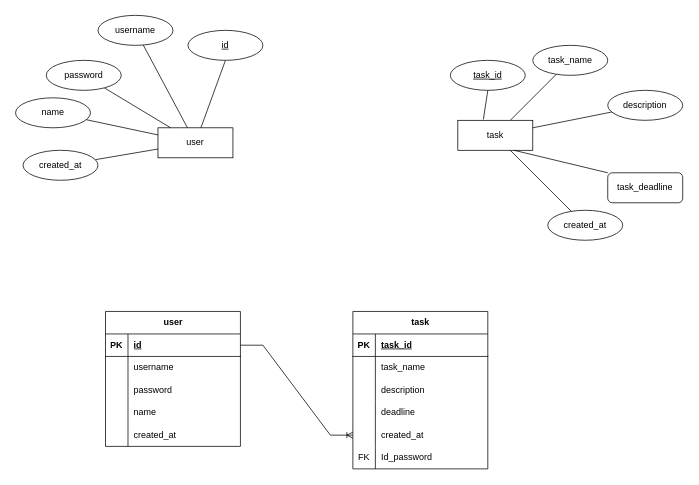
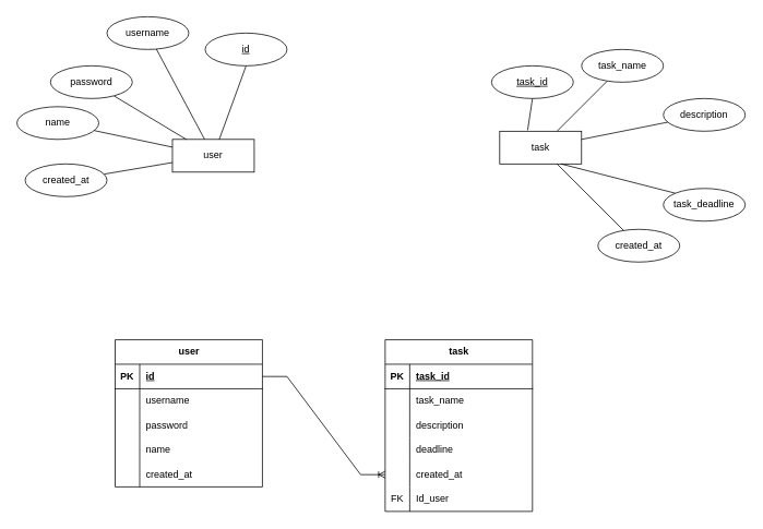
  <mxCell id="0" />
  <mxCell id="1" parent="0" />
  <mxCell id="2" value="user" style="whiteSpace=wrap;html=1;align=center;" parent="1" vertex="1"><mxGeometry x="210" y="170" width="100" height="40" as="geometry" /></mxCell>
  <mxCell id="3" value="task" style="whiteSpace=wrap;html=1;align=center;" parent="1" vertex="1"><mxGeometry x="610" y="160" width="100" height="40" as="geometry" /></mxCell>
  <mxCell id="4" style="rounded=0;orthogonalLoop=1;jettySize=auto;html=1;exitX=0.5;exitY=1;exitDx=0;exitDy=0;endArrow=none;endFill=0;" parent="1" source="5" target="2" edge="1"><mxGeometry relative="1" as="geometry" /></mxCell>
  <mxCell id="5" value="id" style="ellipse;whiteSpace=wrap;html=1;align=center;fontStyle=4;" parent="1" vertex="1"><mxGeometry x="250" y="40" width="100" height="40" as="geometry" /></mxCell>
  <mxCell id="6" value="task_id" style="ellipse;whiteSpace=wrap;html=1;align=center;fontStyle=4;" parent="1" vertex="1"><mxGeometry x="600" y="80" width="100" height="40" as="geometry" /></mxCell>
  <mxCell id="7" value="username" style="ellipse;whiteSpace=wrap;html=1;align=center;" parent="1" vertex="1"><mxGeometry width="100" height="40" as="geometry" x="130" y="20" /></mxCell>
  <mxCell id="8" style="rounded=0;orthogonalLoop=1;jettySize=auto;html=1;endArrow=none;endFill=0;" parent="1" source="9" target="2" edge="1"><mxGeometry relative="1" as="geometry" /></mxCell>
  <mxCell id="9" value="password" style="ellipse;whiteSpace=wrap;html=1;align=center;" parent="1" vertex="1"><mxGeometry x="61" y="80" width="100" height="40" as="geometry" /></mxCell>
  <mxCell id="10" value="description" style="ellipse;whiteSpace=wrap;html=1;align=center;" parent="1" vertex="1"><mxGeometry x="810" y="120" width="100" height="40" as="geometry" /></mxCell>
  <mxCell id="11" style="rounded=0;orthogonalLoop=1;jettySize=auto;html=1;endArrow=none;endFill=0;" parent="1" source="12" target="3" edge="1"><mxGeometry relative="1" as="geometry" /></mxCell>
  <mxCell id="12" value="task_name" style="ellipse;whiteSpace=wrap;html=1;align=center;" parent="1" vertex="1"><mxGeometry x="710" y="60" width="100" height="40" as="geometry" /></mxCell>
  <mxCell id="13" style="rounded=0;orthogonalLoop=1;jettySize=auto;html=1;exitX=0;exitY=0;exitDx=0;exitDy=0;entryX=0.75;entryY=1;entryDx=0;entryDy=0;endArrow=none;endFill=0;" parent="1" source="14" target="3" edge="1"><mxGeometry relative="1" as="geometry" /></mxCell>
- <mxCell id="14" value="task_deadline" style="whiteSpace=wrap;html=1;align=center;rounded=1;" parent="1" vertex="1"><mxGeometry x="810" y="230" width="100" height="40" as="geometry" /></mxCell>
+ <mxCell id="14" value="task_deadline" style="ellipse;whiteSpace=wrap;html=1;align=center;" parent="1" vertex="1"><mxGeometry x="810" y="230" width="100" height="40" as="geometry" /></mxCell>
  <mxCell id="15" style="rounded=0;orthogonalLoop=1;jettySize=auto;html=1;exitX=0.5;exitY=1;exitDx=0;exitDy=0;entryX=0.341;entryY=-0.03;entryDx=0;entryDy=0;entryPerimeter=0;endArrow=none;endFill=0;" parent="1" source="6" target="3" edge="1"><mxGeometry relative="1" as="geometry" /></mxCell>
  <mxCell id="16" style="rounded=0;orthogonalLoop=1;jettySize=auto;html=1;endArrow=none;endFill=0;" parent="1" source="10" target="3" edge="1"><mxGeometry relative="1" as="geometry" /></mxCell>
  <mxCell id="17" style="rounded=0;orthogonalLoop=1;jettySize=auto;html=1;endArrow=none;endFill=0;" parent="1" source="7" target="2" edge="1"><mxGeometry relative="1" as="geometry" /></mxCell>
  <mxCell id="18" value="user" style="shape=table;startSize=30;container=1;collapsible=1;childLayout=tableLayout;fixedRows=1;rowLines=0;fontStyle=1;align=center;resizeLast=1;html=1;" parent="1" vertex="1"><mxGeometry x="140" y="415" width="180" height="180" as="geometry" /></mxCell>
  <mxCell id="19" value="" style="shape=tableRow;horizontal=0;startSize=0;swimlaneHead=0;swimlaneBody=0;fillColor=none;collapsible=0;dropTarget=0;points=[[0,0.5],[1,0.5]];portConstraint=eastwest;top=0;left=0;right=0;bottom=1;" parent="18" vertex="1"><mxGeometry y="30" width="180" height="30" as="geometry" /></mxCell>
  <mxCell id="20" value="PK" style="shape=partialRectangle;connectable=0;fillColor=none;top=0;left=0;bottom=0;right=0;fontStyle=1;overflow=hidden;whiteSpace=wrap;html=1;" parent="19" vertex="1"><mxGeometry width="30" height="30" as="geometry"><mxRectangle width="30" height="30" as="alternateBounds" /></mxGeometry></mxCell>
  <mxCell id="21" value="id" style="shape=partialRectangle;connectable=0;fillColor=none;top=0;left=0;bottom=0;right=0;align=left;spacingLeft=6;fontStyle=5;overflow=hidden;whiteSpace=wrap;html=1;" parent="19" vertex="1"><mxGeometry x="30" width="150" height="30" as="geometry"><mxRectangle width="150" height="30" as="alternateBounds" /></mxGeometry></mxCell>
  <mxCell id="22" value="" style="shape=tableRow;horizontal=0;startSize=0;swimlaneHead=0;swimlaneBody=0;fillColor=none;collapsible=0;dropTarget=0;points=[[0,0.5],[1,0.5]];portConstraint=eastwest;top=0;left=0;right=0;bottom=0;" parent="18" vertex="1"><mxGeometry y="60" width="180" height="30" as="geometry" /></mxCell>
  <mxCell id="23" value="" style="shape=partialRectangle;connectable=0;fillColor=none;top=0;left=0;bottom=0;right=0;editable=1;overflow=hidden;whiteSpace=wrap;html=1;" parent="22" vertex="1"><mxGeometry width="30" height="30" as="geometry"><mxRectangle width="30" height="30" as="alternateBounds" /></mxGeometry></mxCell>
  <mxCell id="24" value="username" style="shape=partialRectangle;connectable=0;fillColor=none;top=0;left=0;bottom=0;right=0;align=left;spacingLeft=6;overflow=hidden;whiteSpace=wrap;html=1;" parent="22" vertex="1"><mxGeometry x="30" width="150" height="30" as="geometry"><mxRectangle width="150" height="30" as="alternateBounds" /></mxGeometry></mxCell>
  <mxCell id="25" value="" style="shape=tableRow;horizontal=0;startSize=0;swimlaneHead=0;swimlaneBody=0;fillColor=none;collapsible=0;dropTarget=0;points=[[0,0.5],[1,0.5]];portConstraint=eastwest;top=0;left=0;right=0;bottom=0;" parent="18" vertex="1"><mxGeometry y="90" width="180" height="30" as="geometry" /></mxCell>
  <mxCell id="26" value="" style="shape=partialRectangle;connectable=0;fillColor=none;top=0;left=0;bottom=0;right=0;editable=1;overflow=hidden;whiteSpace=wrap;html=1;" parent="25" vertex="1"><mxGeometry width="30" height="30" as="geometry"><mxRectangle width="30" height="30" as="alternateBounds" /></mxGeometry></mxCell>
  <mxCell id="27" value="password" style="shape=partialRectangle;connectable=0;fillColor=none;top=0;left=0;bottom=0;right=0;align=left;spacingLeft=6;overflow=hidden;whiteSpace=wrap;html=1;" parent="25" vertex="1"><mxGeometry x="30" width="150" height="30" as="geometry"><mxRectangle width="150" height="30" as="alternateBounds" /></mxGeometry></mxCell>
  <mxCell id="28" style="shape=tableRow;horizontal=0;startSize=0;swimlaneHead=0;swimlaneBody=0;fillColor=none;collapsible=0;dropTarget=0;points=[[0,0.5],[1,0.5]];portConstraint=eastwest;top=0;left=0;right=0;bottom=0;" vertex="1" parent="18"><mxGeometry y="120" width="180" height="30" as="geometry" /></mxCell>
  <mxCell id="29" style="shape=partialRectangle;connectable=0;fillColor=none;top=0;left=0;bottom=0;right=0;editable=1;overflow=hidden;whiteSpace=wrap;html=1;" vertex="1" parent="28"><mxGeometry width="30" height="30" as="geometry"><mxRectangle width="30" height="30" as="alternateBounds" /></mxGeometry></mxCell>
  <mxCell id="30" value="name" style="shape=partialRectangle;connectable=0;fillColor=none;top=0;left=0;bottom=0;right=0;align=left;spacingLeft=6;overflow=hidden;whiteSpace=wrap;html=1;" vertex="1" parent="28"><mxGeometry x="30" width="150" height="30" as="geometry"><mxRectangle width="150" height="30" as="alternateBounds" /></mxGeometry></mxCell>
  <mxCell id="31" style="shape=tableRow;horizontal=0;startSize=0;swimlaneHead=0;swimlaneBody=0;fillColor=none;collapsible=0;dropTarget=0;points=[[0,0.5],[1,0.5]];portConstraint=eastwest;top=0;left=0;right=0;bottom=0;" vertex="1" parent="18"><mxGeometry y="150" width="180" height="30" as="geometry" /></mxCell>
  <mxCell id="32" style="shape=partialRectangle;connectable=0;fillColor=none;top=0;left=0;bottom=0;right=0;editable=1;overflow=hidden;whiteSpace=wrap;html=1;" vertex="1" parent="31"><mxGeometry width="30" height="30" as="geometry"><mxRectangle width="30" height="30" as="alternateBounds" /></mxGeometry></mxCell>
  <mxCell id="33" value="created_at" style="shape=partialRectangle;connectable=0;fillColor=none;top=0;left=0;bottom=0;right=0;align=left;spacingLeft=6;overflow=hidden;whiteSpace=wrap;html=1;" vertex="1" parent="31"><mxGeometry x="30" width="150" height="30" as="geometry"><mxRectangle width="150" height="30" as="alternateBounds" /></mxGeometry></mxCell>
  <mxCell id="34" value="task" style="shape=table;startSize=30;container=1;collapsible=1;childLayout=tableLayout;fixedRows=1;rowLines=0;fontStyle=1;align=center;resizeLast=1;html=1;" parent="1" vertex="1"><mxGeometry x="470" y="415" width="180" height="210" as="geometry" /></mxCell>
  <mxCell id="35" value="" style="shape=tableRow;horizontal=0;startSize=0;swimlaneHead=0;swimlaneBody=0;fillColor=none;collapsible=0;dropTarget=0;points=[[0,0.5],[1,0.5]];portConstraint=eastwest;top=0;left=0;right=0;bottom=1;" parent="34" vertex="1"><mxGeometry y="30" width="180" height="30" as="geometry" /></mxCell>
  <mxCell id="36" value="PK" style="shape=partialRectangle;connectable=0;fillColor=none;top=0;left=0;bottom=0;right=0;fontStyle=1;overflow=hidden;whiteSpace=wrap;html=1;" parent="35" vertex="1"><mxGeometry width="30" height="30" as="geometry"><mxRectangle width="30" height="30" as="alternateBounds" /></mxGeometry></mxCell>
  <mxCell id="37" value="task_id" style="shape=partialRectangle;connectable=0;fillColor=none;top=0;left=0;bottom=0;right=0;align=left;spacingLeft=6;fontStyle=5;overflow=hidden;whiteSpace=wrap;html=1;" parent="35" vertex="1"><mxGeometry x="30" width="150" height="30" as="geometry"><mxRectangle width="150" height="30" as="alternateBounds" /></mxGeometry></mxCell>
  <mxCell id="38" value="" style="shape=tableRow;horizontal=0;startSize=0;swimlaneHead=0;swimlaneBody=0;fillColor=none;collapsible=0;dropTarget=0;points=[[0,0.5],[1,0.5]];portConstraint=eastwest;top=0;left=0;right=0;bottom=0;" parent="34" vertex="1"><mxGeometry y="60" width="180" height="30" as="geometry" /></mxCell>
  <mxCell id="39" value="" style="shape=partialRectangle;connectable=0;fillColor=none;top=0;left=0;bottom=0;right=0;editable=1;overflow=hidden;whiteSpace=wrap;html=1;" parent="38" vertex="1"><mxGeometry width="30" height="30" as="geometry"><mxRectangle width="30" height="30" as="alternateBounds" /></mxGeometry></mxCell>
  <mxCell id="40" value="task_name" style="shape=partialRectangle;connectable=0;fillColor=none;top=0;left=0;bottom=0;right=0;align=left;spacingLeft=6;overflow=hidden;whiteSpace=wrap;html=1;" parent="38" vertex="1"><mxGeometry x="30" width="150" height="30" as="geometry"><mxRectangle width="150" height="30" as="alternateBounds" /></mxGeometry></mxCell>
  <mxCell id="41" value="" style="shape=tableRow;horizontal=0;startSize=0;swimlaneHead=0;swimlaneBody=0;fillColor=none;collapsible=0;dropTarget=0;points=[[0,0.5],[1,0.5]];portConstraint=eastwest;top=0;left=0;right=0;bottom=0;" parent="34" vertex="1"><mxGeometry y="90" width="180" height="30" as="geometry" /></mxCell>
  <mxCell id="42" value="" style="shape=partialRectangle;connectable=0;fillColor=none;top=0;left=0;bottom=0;right=0;editable=1;overflow=hidden;whiteSpace=wrap;html=1;" parent="41" vertex="1"><mxGeometry width="30" height="30" as="geometry"><mxRectangle width="30" height="30" as="alternateBounds" /></mxGeometry></mxCell>
  <mxCell id="43" value="description" style="shape=partialRectangle;connectable=0;fillColor=none;top=0;left=0;bottom=0;right=0;align=left;spacingLeft=6;overflow=hidden;whiteSpace=wrap;html=1;" parent="41" vertex="1"><mxGeometry x="30" width="150" height="30" as="geometry"><mxRectangle width="150" height="30" as="alternateBounds" /></mxGeometry></mxCell>
  <mxCell id="44" value="" style="shape=tableRow;horizontal=0;startSize=0;swimlaneHead=0;swimlaneBody=0;fillColor=none;collapsible=0;dropTarget=0;points=[[0,0.5],[1,0.5]];portConstraint=eastwest;top=0;left=0;right=0;bottom=0;" parent="34" vertex="1"><mxGeometry y="120" width="180" height="30" as="geometry" /></mxCell>
  <mxCell id="45" value="" style="shape=partialRectangle;connectable=0;fillColor=none;top=0;left=0;bottom=0;right=0;editable=1;overflow=hidden;whiteSpace=wrap;html=1;" parent="44" vertex="1"><mxGeometry width="30" height="30" as="geometry"><mxRectangle width="30" height="30" as="alternateBounds" /></mxGeometry></mxCell>
  <mxCell id="46" value="deadline" style="shape=partialRectangle;connectable=0;fillColor=none;top=0;left=0;bottom=0;right=0;align=left;spacingLeft=6;overflow=hidden;whiteSpace=wrap;html=1;" parent="44" vertex="1"><mxGeometry x="30" width="150" height="30" as="geometry"><mxRectangle width="150" height="30" as="alternateBounds" /></mxGeometry></mxCell>
  <mxCell id="47" style="shape=tableRow;horizontal=0;startSize=0;swimlaneHead=0;swimlaneBody=0;fillColor=none;collapsible=0;dropTarget=0;points=[[0,0.5],[1,0.5]];portConstraint=eastwest;top=0;left=0;right=0;bottom=0;" parent="34" vertex="1"><mxGeometry y="150" width="180" height="30" as="geometry" /></mxCell>
  <mxCell id="48" value="" style="shape=partialRectangle;connectable=0;fillColor=none;top=0;left=0;bottom=0;right=0;editable=1;overflow=hidden;whiteSpace=wrap;html=1;" parent="47" vertex="1"><mxGeometry width="30" height="30" as="geometry"><mxRectangle width="30" height="30" as="alternateBounds" /></mxGeometry></mxCell>
  <mxCell id="49" value="created_at" style="shape=partialRectangle;connectable=0;fillColor=none;top=0;left=0;bottom=0;right=0;align=left;spacingLeft=6;overflow=hidden;whiteSpace=wrap;html=1;" parent="47" vertex="1"><mxGeometry x="30" width="150" height="30" as="geometry"><mxRectangle width="150" height="30" as="alternateBounds" /></mxGeometry></mxCell>
  <mxCell id="50" style="shape=tableRow;horizontal=0;startSize=0;swimlaneHead=0;swimlaneBody=0;fillColor=none;collapsible=0;dropTarget=0;points=[[0,0.5],[1,0.5]];portConstraint=eastwest;top=0;left=0;right=0;bottom=0;" vertex="1" parent="34"><mxGeometry y="180" width="180" height="30" as="geometry" /></mxCell>
  <mxCell id="51" value="FK" style="shape=partialRectangle;connectable=0;fillColor=none;top=0;left=0;bottom=0;right=0;editable=1;overflow=hidden;whiteSpace=wrap;html=1;" vertex="1" parent="50"><mxGeometry width="30" height="30" as="geometry"><mxRectangle width="30" height="30" as="alternateBounds" /></mxGeometry></mxCell>
- <mxCell id="52" value="Id_password" style="shape=partialRectangle;connectable=0;fillColor=none;top=0;left=0;bottom=0;right=0;align=left;spacingLeft=6;overflow=hidden;whiteSpace=wrap;html=1;" vertex="1" parent="50"><mxGeometry x="30" width="150" height="30" as="geometry"><mxRectangle width="150" height="30" as="alternateBounds" /></mxGeometry></mxCell>
+ <mxCell id="52" value="Id_user" style="shape=partialRectangle;connectable=0;fillColor=none;top=0;left=0;bottom=0;right=0;align=left;spacingLeft=6;overflow=hidden;whiteSpace=wrap;html=1;" vertex="1" parent="50"><mxGeometry x="30" width="150" height="30" as="geometry"><mxRectangle width="150" height="30" as="alternateBounds" /></mxGeometry></mxCell>
  <mxCell id="53" value="" style="edgeStyle=entityRelationEdgeStyle;fontSize=12;html=1;endArrow=ERoneToMany;rounded=0;entryX=0;entryY=0.5;entryDx=0;entryDy=0;" parent="1" target="47" edge="1"><mxGeometry width="100" height="100" relative="1" as="geometry"><mxPoint x="320" y="460" as="sourcePoint" /><mxPoint x="420" y="360" as="targetPoint" /></mxGeometry></mxCell>
  <mxCell id="54" value="name" style="ellipse;whiteSpace=wrap;html=1;align=center;" vertex="1" parent="1"><mxGeometry x="20" y="130" width="100" height="40" as="geometry" /></mxCell>
  <mxCell id="55" value="" style="endArrow=none;html=1;rounded=0;" edge="1" parent="1" source="57" target="2"><mxGeometry width="50" height="50" relative="1" as="geometry"><mxPoint x="430" y="270" as="sourcePoint" /><mxPoint x="480" y="220" as="targetPoint" /></mxGeometry></mxCell>
  <mxCell id="56" value="" style="endArrow=none;html=1;rounded=0;" edge="1" parent="1" source="54" target="2"><mxGeometry width="50" height="50" relative="1" as="geometry"><mxPoint x="360" y="270" as="sourcePoint" /><mxPoint x="410" y="220" as="targetPoint" /></mxGeometry></mxCell>
  <mxCell id="57" value="created_at" style="ellipse;whiteSpace=wrap;html=1;align=center;" vertex="1" parent="1"><mxGeometry x="30" y="200" width="100" height="40" as="geometry" /></mxCell>
  <mxCell id="58" value="created_at" style="ellipse;whiteSpace=wrap;html=1;align=center;" vertex="1" parent="1"><mxGeometry x="730" y="280" width="100" height="40" as="geometry" /></mxCell>
  <mxCell id="59" style="rounded=0;orthogonalLoop=1;jettySize=auto;html=1;endArrow=none;endFill=0;" edge="1" parent="1" source="58" target="3"><mxGeometry relative="1" as="geometry"><mxPoint x="775" y="286" as="sourcePoint" /><mxPoint x="695" y="210" as="targetPoint" /></mxGeometry></mxCell>
